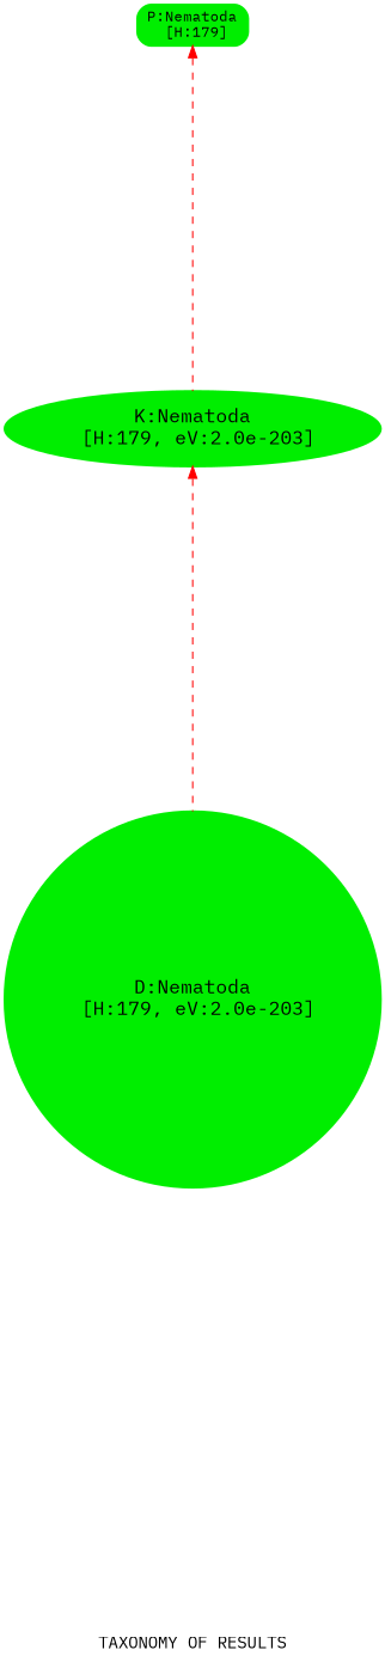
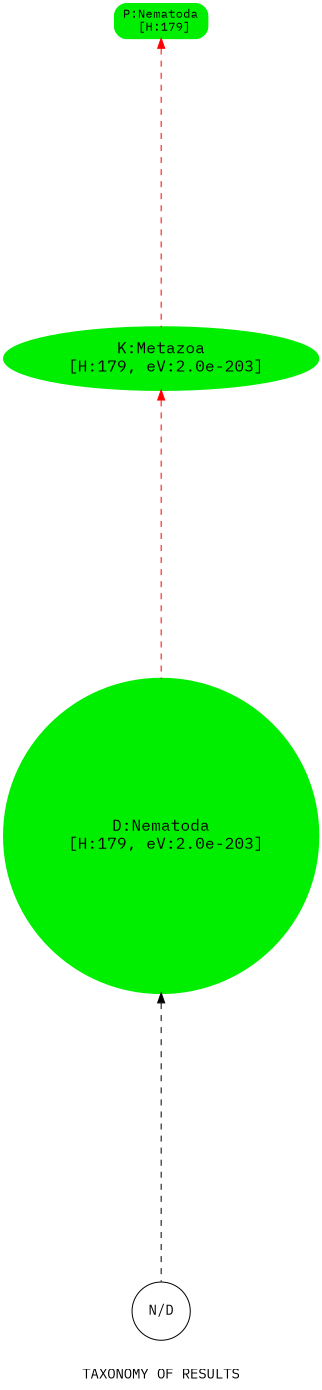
  digraph {
    fontname="IBM Plex Mono"
    label="TAXONOMY OF RESULTS"
    ranksep=4
    root="N/D"
    node [fontname="IBM Plex Mono" shape=circle color="#00ee00" fillcolor="#00ee00" fontsize=16 style="rounded,filled,bold"]
    edge [color="#ff0000" dir=back fontname="IBM Plex Mono" style=dashed]
+   "N/D" [height=0.1 width=0.1 color="" fillcolor="" fontsize="" style=""]
    n2 [fontsize=12 height=0.01 label="P:Nematoda\n [H:179]" shape=box width=0.01]
-   n3 [height=0.01 label="K:Nematoda\n [H:179, eV:2.0e-203]" shape=ellipse width=0.01]
+   n3 [height=0.01 label="K:Metazoa\n [H:179, eV:2.0e-203]" shape=ellipse width=0.01]
    n4 [height=0.01 label="D:Nematoda\n [H:179, eV:2.0e-203]" width=0.01]
    n2 -> n3
    n3 -> n4
+   n4 -> "N/D" [color=""]
  }
